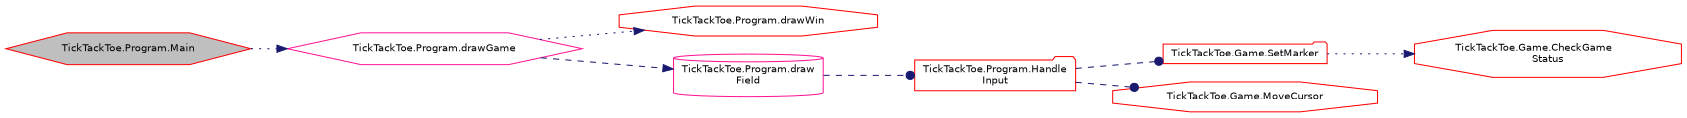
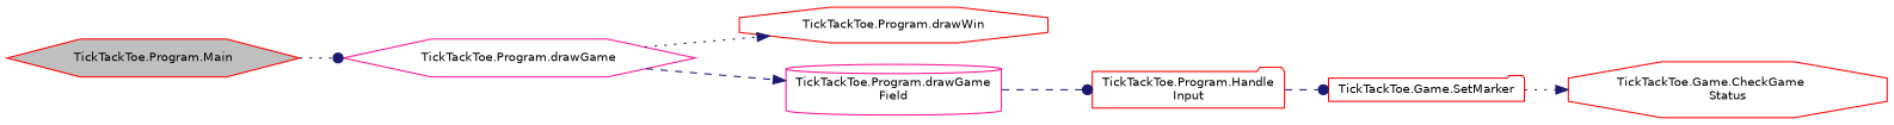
  digraph {
    rankdir=LR
    node [color=red fillcolor=white fontname=Helvetica fontsize=10 shape=octagon style=filled]
    edge [arrowhead=dot color=midnightblue fontname=Helvetica fontsize=10 labelfontname=Helvetica labelfontsize=10 style=dashed]
    n1 [fillcolor=grey75 fontcolor=black height=0.2 label="TickTackToe.Program.Main" shape=hexagon width=0.4]
    n2 [color=deeppink height=0.2 label="TickTackToe.Program.drawGame" shape=hexagon width=0.4]
    n3 [height=0.2 label="TickTackToe.Program.Handle\lInput" shape=folder width=0.4]
    n4 [height=0.2 label="TickTackToe.Game.SetMarker" shape=folder width=0.4]
-   n5 [height=0.2 label="TickTackToe.Game.MoveCursor" width=0.4]
    n6 [height=0.2 label="TickTackToe.Program.drawWin" width=0.4]
-   n7 [color=deeppink height=0.2 label="TickTackToe.Program.draw\lField" shape=cylinder width=0.4]
+   n7 [color=deeppink height=0.2 label="TickTackToe.Program.drawGame\lField" shape=cylinder width=0.4]
    n8 [height=0.2 label="TickTackToe.Game.CheckGame\lStatus" width=0.4]
-   n1 -> n2 [arrowhead=normal style=dotted]
+   n1 -> n2 [style=dotted]
    n2 -> n6 [arrowhead=normal style=dotted]
    n2 -> n7 [arrowhead=normal]
    n3 -> n4
-   n3 -> n5
    n4 -> n8 [arrowhead=normal style=dotted]
    n7 -> n3
  }
